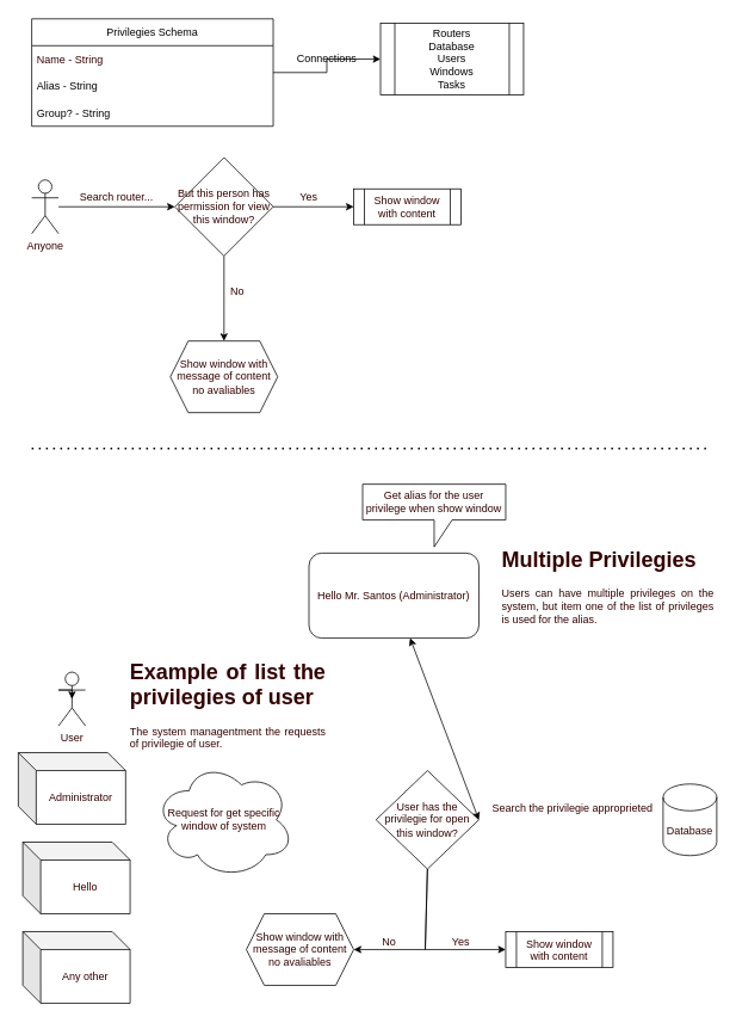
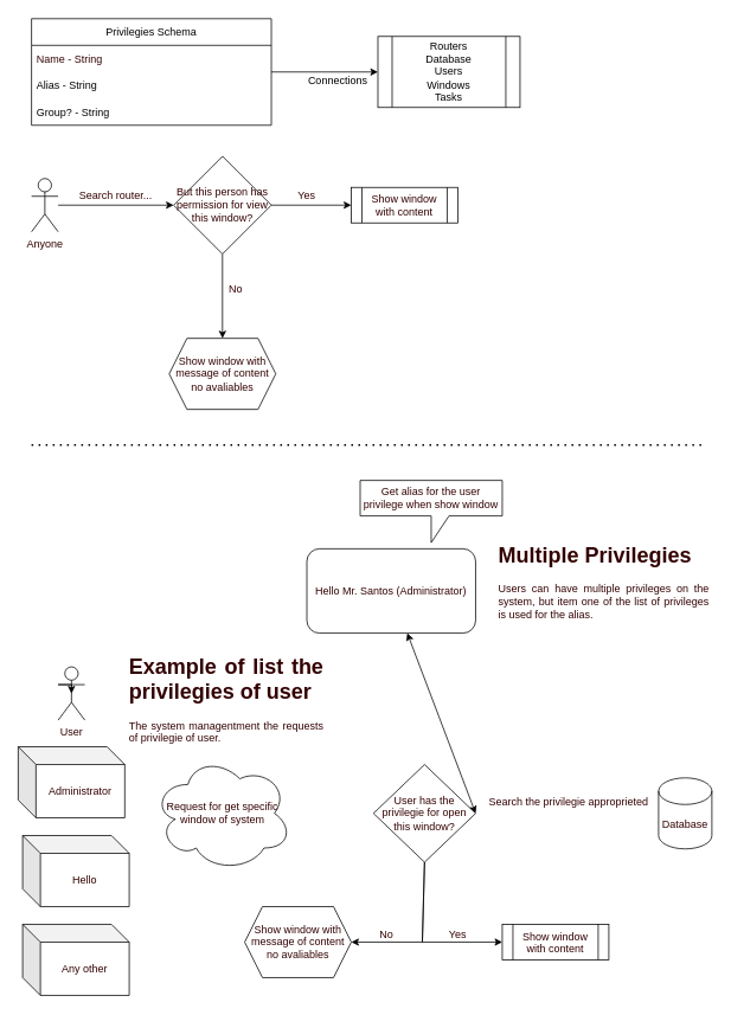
  <mxCell id="0" />
  <mxCell id="1" parent="0" />
  <mxCell id="2" value="" style="edgeStyle=orthogonalEdgeStyle;rounded=0;orthogonalLoop=1;jettySize=auto;html=1;" edge="1" parent="1" source="3" target="7"><mxGeometry relative="1" as="geometry" /></mxCell>
  <mxCell id="3" value="Privilegies Schema" style="swimlane;fontStyle=0;childLayout=stackLayout;horizontal=1;startSize=30;horizontalStack=0;resizeParent=1;resizeParentMax=0;resizeLast=0;collapsible=1;marginBottom=0;" vertex="1" parent="1"><mxGeometry x="35" y="20" width="270" height="120" as="geometry" /></mxCell>
  <mxCell id="4" value="Name - String" style="text;strokeColor=none;fillColor=none;align=left;verticalAlign=middle;spacingLeft=4;spacingRight=4;overflow=hidden;points=[[0,0.5],[1,0.5]];portConstraint=eastwest;rotatable=0;fontColor=#330000;" vertex="1" parent="3"><mxGeometry y="30" width="270" height="30" as="geometry" /></mxCell>
  <mxCell id="5" value="Alias - String" style="text;strokeColor=none;fillColor=none;align=left;verticalAlign=middle;spacingLeft=4;spacingRight=4;overflow=hidden;points=[[0,0.5],[1,0.5]];portConstraint=eastwest;rotatable=0;" vertex="1" parent="3"><mxGeometry y="60" width="270" height="30" as="geometry" /></mxCell>
  <mxCell id="6" value="Group? - String" style="text;strokeColor=none;fillColor=none;align=left;verticalAlign=middle;spacingLeft=4;spacingRight=4;overflow=hidden;points=[[0,0.5],[1,0.5]];portConstraint=eastwest;rotatable=0;" vertex="1" parent="3"><mxGeometry y="90" width="270" height="30" as="geometry" /></mxCell>
- <mxCell id="7" value="Routers&lt;br&gt;Database&lt;br&gt;Users&lt;br&gt;Windows&lt;br&gt;Tasks" style="shape=process;whiteSpace=wrap;html=1;backgroundOutline=1;fontStyle=0;startSize=30;" vertex="1" parent="1"><mxGeometry x="425" y="25" width="160" height="80" as="geometry" /></mxCell>
- <mxCell id="8" value="Connections" style="text;html=1;strokeColor=none;fillColor=none;align=center;verticalAlign=middle;whiteSpace=wrap;rounded=0;" vertex="1" parent="1"><mxGeometry x="335" y="50" width="60" height="30" as="geometry" /></mxCell>
+ <mxCell id="7" value="Routers&lt;br&gt;Database&lt;br&gt;Users&lt;br&gt;Windows&lt;br&gt;Tasks" style="shape=process;whiteSpace=wrap;html=1;backgroundOutline=1;fontStyle=0;startSize=30;" vertex="1" parent="1"><mxGeometry x="425" y="40" width="160" height="80" as="geometry" /></mxCell>
+ <mxCell id="8" value="Connections" style="text;html=1;strokeColor=none;fillColor=none;align=center;verticalAlign=middle;whiteSpace=wrap;rounded=0;" vertex="1" parent="1"><mxGeometry x="350" y="75" width="60" height="30" as="geometry" /></mxCell>
  <mxCell id="9" value="" style="edgeStyle=orthogonalEdgeStyle;rounded=0;orthogonalLoop=1;jettySize=auto;html=1;fontColor=#330000;" edge="1" parent="1" source="10" target="14"><mxGeometry relative="1" as="geometry" /></mxCell>
  <mxCell id="10" value="Anyone" style="shape=umlActor;verticalLabelPosition=bottom;verticalAlign=top;html=1;outlineConnect=0;fontColor=#330000;" vertex="1" parent="1"><mxGeometry x="35" y="200" width="30" height="60" as="geometry" /></mxCell>
  <mxCell id="11" value="Show window with content" style="shape=process;whiteSpace=wrap;html=1;backgroundOutline=1;verticalAlign=top;fontColor=#330000;" vertex="1" parent="1"><mxGeometry x="395" y="210" width="120" height="40" as="geometry" /></mxCell>
  <mxCell id="12" value="" style="edgeStyle=orthogonalEdgeStyle;rounded=0;orthogonalLoop=1;jettySize=auto;html=1;fontColor=#330000;" edge="1" parent="1" source="14" target="11"><mxGeometry relative="1" as="geometry" /></mxCell>
  <mxCell id="13" value="" style="edgeStyle=orthogonalEdgeStyle;rounded=0;orthogonalLoop=1;jettySize=auto;html=1;fontColor=#330000;" edge="1" parent="1" source="14" target="17"><mxGeometry relative="1" as="geometry" /></mxCell>
  <mxCell id="14" value="But this person has permission for view this window?" style="rhombus;whiteSpace=wrap;html=1;fontColor=#330000;" vertex="1" parent="1"><mxGeometry x="195" y="175" width="110" height="110" as="geometry" /></mxCell>
  <mxCell id="15" value="Search router..." style="text;html=1;strokeColor=none;fillColor=none;align=center;verticalAlign=middle;whiteSpace=wrap;rounded=0;fontColor=#330000;" vertex="1" parent="1"><mxGeometry x="85" y="204" width="90" height="30" as="geometry" /></mxCell>
  <mxCell id="16" value="Yes" style="text;html=1;strokeColor=none;fillColor=none;align=center;verticalAlign=middle;whiteSpace=wrap;rounded=0;fontColor=#330000;" vertex="1" parent="1"><mxGeometry x="315" y="204" width="60" height="30" as="geometry" /></mxCell>
  <mxCell id="17" value="Show window with message of content no avaliables" style="shape=hexagon;perimeter=hexagonPerimeter2;whiteSpace=wrap;html=1;fixedSize=1;fontColor=#330000;" vertex="1" parent="1"><mxGeometry x="190" y="380" width="120" height="80" as="geometry" /></mxCell>
  <mxCell id="18" value="No" style="text;html=1;strokeColor=none;fillColor=none;align=center;verticalAlign=middle;whiteSpace=wrap;rounded=0;fontColor=#330000;" vertex="1" parent="1"><mxGeometry x="235" y="310" width="60" height="30" as="geometry" /></mxCell>
  <mxCell id="19" value="" style="endArrow=none;dashed=1;html=1;dashPattern=1 3;strokeWidth=2;rounded=0;fontColor=#330000;" edge="1" parent="1"><mxGeometry width="50" height="50" relative="1" as="geometry"><mxPoint x="35" y="500" as="sourcePoint" /><mxPoint x="795" y="500" as="targetPoint" /></mxGeometry></mxCell>
  <mxCell id="20" value="Hello Mr. Santos (Administrator)" style="rounded=1;whiteSpace=wrap;html=1;fontColor=#330000;" vertex="1" parent="1"><mxGeometry x="345" y="617" width="190" height="95" as="geometry" /></mxCell>
  <mxCell id="21" value="Get alias for the user privilege when show window" style="shape=callout;whiteSpace=wrap;html=1;perimeter=calloutPerimeter;fontColor=#330000;" vertex="1" parent="1"><mxGeometry x="405" y="540" width="160" height="70" as="geometry" /></mxCell>
  <mxCell id="22" value="&lt;h1 style=&quot;text-align: justify;&quot;&gt;Multiple Privilegies&lt;/h1&gt;&lt;p style=&quot;text-align: justify;&quot;&gt;Users can have multiple privileges on the system, but item one of the list of privileges is used for the alias.&lt;/p&gt;" style="text;html=1;strokeColor=none;fillColor=none;spacing=5;spacingTop=-20;whiteSpace=wrap;overflow=hidden;rounded=0;fontColor=#330000;" vertex="1" parent="1"><mxGeometry x="556" y="604.5" width="245" height="120" as="geometry" /></mxCell>
  <mxCell id="23" value="Administrator" style="shape=cube;whiteSpace=wrap;html=1;boundedLbl=1;backgroundOutline=1;darkOpacity=0.05;darkOpacity2=0.1;fontColor=#330000;" vertex="1" parent="1"><mxGeometry x="20" y="840" width="120" height="80" as="geometry" /></mxCell>
  <mxCell id="24" value="Any other" style="shape=cube;whiteSpace=wrap;html=1;boundedLbl=1;backgroundOutline=1;darkOpacity=0.05;darkOpacity2=0.1;fontColor=#330000;" vertex="1" parent="1"><mxGeometry x="25" y="1040" width="120" height="80" as="geometry" /></mxCell>
  <mxCell id="25" value="Hello" style="shape=cube;whiteSpace=wrap;html=1;boundedLbl=1;backgroundOutline=1;darkOpacity=0.05;darkOpacity2=0.1;fontColor=#330000;" vertex="1" parent="1"><mxGeometry x="25" y="940" width="120" height="80" as="geometry" /></mxCell>
  <mxCell id="26" value="User" style="shape=umlActor;verticalLabelPosition=bottom;verticalAlign=top;html=1;outlineConnect=0;fontColor=#330000;" vertex="1" parent="1"><mxGeometry x="65" y="750" width="30" height="60" as="geometry" /></mxCell>
  <mxCell id="27" value="&lt;h1 style=&quot;text-align: justify;&quot;&gt;Example of list the privilegies of user&lt;/h1&gt;&lt;p style=&quot;text-align: justify;&quot;&gt;The system managentment the requests of privilegie of user.&lt;/p&gt;" style="text;html=1;strokeColor=none;fillColor=none;spacing=5;spacingTop=-20;whiteSpace=wrap;overflow=hidden;rounded=0;fontColor=#330000;" vertex="1" parent="1"><mxGeometry x="140" y="730" width="227" height="110" as="geometry" /></mxCell>
  <mxCell id="28" style="edgeStyle=orthogonalEdgeStyle;rounded=0;orthogonalLoop=1;jettySize=auto;html=1;exitX=0;exitY=0.333;exitDx=0;exitDy=0;exitPerimeter=0;entryX=0.5;entryY=0.5;entryDx=0;entryDy=0;entryPerimeter=0;fontColor=#330000;" edge="1" parent="1" source="26" target="26"><mxGeometry relative="1" as="geometry" /></mxCell>
  <mxCell id="29" value="Request for get specific window of system" style="ellipse;shape=cloud;whiteSpace=wrap;html=1;fontColor=#330000;" vertex="1" parent="1"><mxGeometry x="172" y="850" width="156" height="130" as="geometry" /></mxCell>
  <mxCell id="30" value="User has the privilegie for open this window?" style="rhombus;whiteSpace=wrap;html=1;fontColor=#330000;" vertex="1" parent="1"><mxGeometry x="420" y="860" width="115" height="110" as="geometry" /></mxCell>
  <mxCell id="31" value="Database" style="shape=cylinder3;whiteSpace=wrap;html=1;boundedLbl=1;backgroundOutline=1;size=15;fontColor=#330000;" vertex="1" parent="1"><mxGeometry x="741" y="875" width="60" height="80" as="geometry" /></mxCell>
  <mxCell id="32" value="Search the privilegie approprieted" style="text;html=1;strokeColor=none;fillColor=none;align=center;verticalAlign=middle;whiteSpace=wrap;rounded=0;fontColor=#330000;" vertex="1" parent="1"><mxGeometry x="545" y="888" width="190" height="30" as="geometry" /></mxCell>
  <mxCell id="33" value="" style="endArrow=classic;startArrow=classic;html=1;rounded=0;fontColor=#330000;exitX=1;exitY=0.5;exitDx=0;exitDy=0;" edge="1" parent="1" source="30" target="20"><mxGeometry width="50" height="50" relative="1" as="geometry"><mxPoint x="555" y="940" as="sourcePoint" /><mxPoint x="605" y="890" as="targetPoint" /></mxGeometry></mxCell>
  <mxCell id="34" value="Show window with content" style="shape=process;whiteSpace=wrap;html=1;backgroundOutline=1;verticalAlign=top;fontColor=#330000;" vertex="1" parent="1"><mxGeometry x="565" y="1040" width="120" height="40" as="geometry" /></mxCell>
  <mxCell id="35" value="" style="endArrow=classic;html=1;rounded=0;fontColor=#330000;exitX=0.5;exitY=1;exitDx=0;exitDy=0;entryX=0;entryY=0.5;entryDx=0;entryDy=0;" edge="1" parent="1" source="30" target="34"><mxGeometry width="50" height="50" relative="1" as="geometry"><mxPoint x="505" y="1090" as="sourcePoint" /><mxPoint x="475" y="1039" as="targetPoint" /><Array as="points"><mxPoint x="475" y="1060" /></Array></mxGeometry></mxCell>
  <mxCell id="36" value="Yes" style="text;html=1;strokeColor=none;fillColor=none;align=center;verticalAlign=middle;whiteSpace=wrap;rounded=0;fontColor=#330000;" vertex="1" parent="1"><mxGeometry x="485" y="1037" width="60" height="30" as="geometry" /></mxCell>
  <mxCell id="37" value="Show window with message of content no avaliables" style="shape=hexagon;perimeter=hexagonPerimeter2;whiteSpace=wrap;html=1;fixedSize=1;fontColor=#330000;" vertex="1" parent="1"><mxGeometry x="275" y="1020" width="120" height="80" as="geometry" /></mxCell>
  <mxCell id="38" value="" style="endArrow=classic;html=1;rounded=0;fontColor=#330000;exitX=0.5;exitY=1;exitDx=0;exitDy=0;entryX=1;entryY=0.5;entryDx=0;entryDy=0;" edge="1" parent="1" source="30" target="37"><mxGeometry width="50" height="50" relative="1" as="geometry"><mxPoint x="495" y="1110" as="sourcePoint" /><mxPoint x="545" y="1060" as="targetPoint" /><Array as="points"><mxPoint x="475" y="1060" /></Array></mxGeometry></mxCell>
  <mxCell id="39" value="No" style="text;html=1;strokeColor=none;fillColor=none;align=center;verticalAlign=middle;whiteSpace=wrap;rounded=0;fontColor=#330000;" vertex="1" parent="1"><mxGeometry x="405" y="1037" width="60" height="30" as="geometry" /></mxCell>
